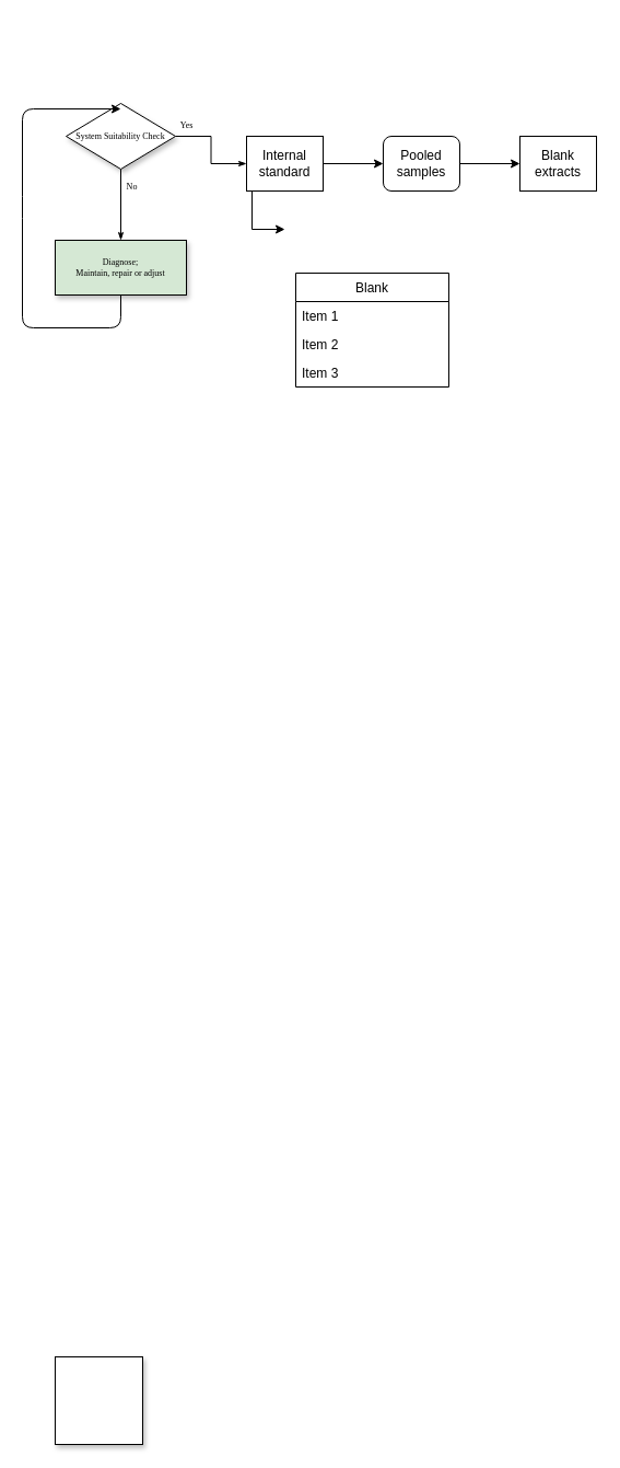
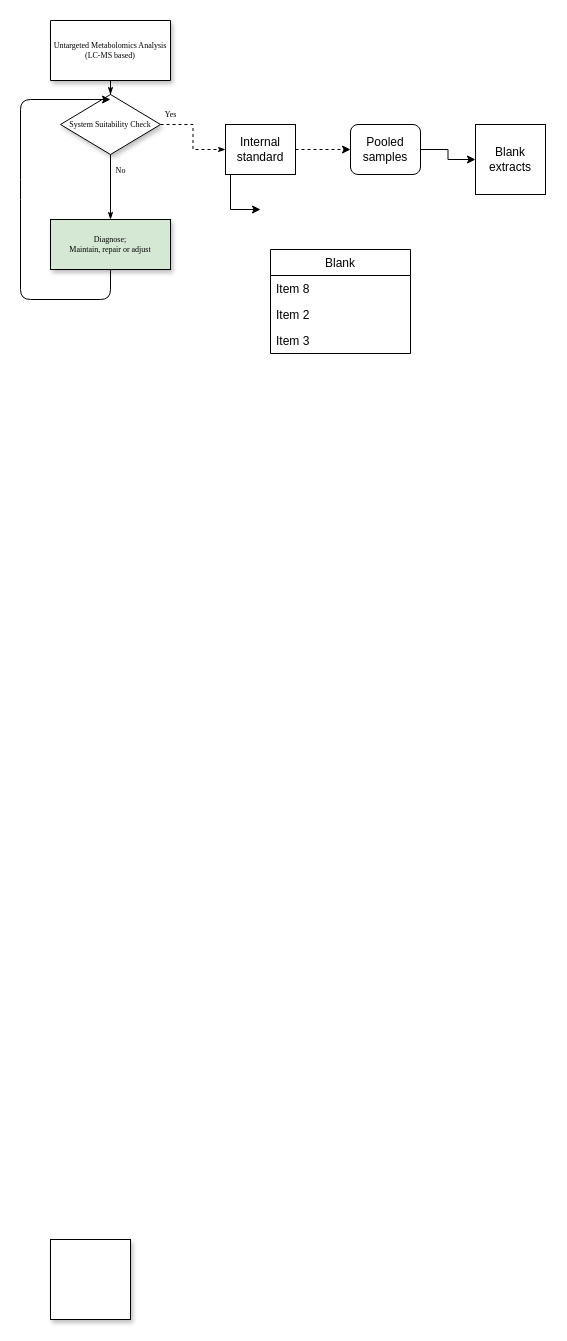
  <mxCell id="0" />
  <mxCell id="1" parent="0" />
- <mxCell id="4" value="Yes" style="edgeStyle=orthogonalEdgeStyle;rounded=0;html=1;labelBackgroundColor=none;startSize=5;endArrow=classicThin;endFill=1;endSize=5;jettySize=auto;orthogonalLoop=1;strokeColor=#000000;strokeWidth=1;fontFamily=Verdana;fontSize=8;fontColor=#000000;entryX=0;entryY=0.5;entryDx=0;entryDy=0;" parent="1" source="6" target="12" edge="1"><mxGeometry x="-0.778" y="10" relative="1" as="geometry"><mxPoint as="offset" /><mxPoint x="250" y="149" as="targetPoint" /></mxGeometry></mxCell>
+ <mxCell id="2" style="edgeStyle=orthogonalEdgeStyle;rounded=0;html=1;labelBackgroundColor=none;startSize=5;endArrow=classicThin;endFill=1;endSize=5;jettySize=auto;orthogonalLoop=1;strokeColor=#000000;strokeWidth=1;fontFamily=Verdana;fontSize=8;fontColor=#000000;" parent="1" source="3" target="6" edge="1"><mxGeometry relative="1" as="geometry" /></mxCell>
+ <mxCell id="3" value="Untargeted Metabolomics Analysis&lt;br&gt;(LC-MS based)&lt;br&gt;" style="shape=trapezoid;whiteSpace=wrap;html=1;rounded=0;shadow=1;labelBackgroundColor=none;strokeColor=#000000;strokeWidth=1;fillColor=#ffffff;fontFamily=Verdana;fontSize=8;fontColor=#000000;align=center;flipV=1;comic=0;size=0;" parent="1" vertex="1"><mxGeometry x="50" y="20" width="120" height="60" as="geometry" /></mxCell>
+ <mxCell id="4" value="Yes" style="edgeStyle=orthogonalEdgeStyle;rounded=0;html=1;labelBackgroundColor=none;startSize=5;endArrow=classicThin;endFill=1;endSize=5;jettySize=auto;orthogonalLoop=1;strokeColor=#000000;strokeWidth=1;fontFamily=Verdana;fontSize=8;fontColor=#000000;entryX=0;entryY=0.5;entryDx=0;entryDy=0;dashed=1;" parent="1" source="6" target="12" edge="1"><mxGeometry x="-0.778" y="10" relative="1" as="geometry"><mxPoint as="offset" /><mxPoint x="250" y="149" as="targetPoint" /></mxGeometry></mxCell>
  <mxCell id="5" value="No" style="edgeStyle=orthogonalEdgeStyle;rounded=0;html=1;labelBackgroundColor=none;startSize=5;endArrow=classicThin;endFill=1;endSize=5;jettySize=auto;orthogonalLoop=1;strokeColor=#000000;strokeWidth=1;fontFamily=Verdana;fontSize=8;fontColor=#000000;" parent="1" source="6" target="7" edge="1"><mxGeometry x="-0.5" y="10" relative="1" as="geometry"><mxPoint as="offset" /></mxGeometry></mxCell>
  <mxCell id="6" value="System Suitability Check&lt;br&gt;" style="rhombus;whiteSpace=wrap;html=1;rounded=0;shadow=1;labelBackgroundColor=none;strokeColor=#000000;strokeWidth=1;fillColor=#ffffff;fontFamily=Verdana;fontSize=8;fontColor=#000000;align=center;" parent="1" vertex="1"><mxGeometry x="60" y="94" width="100" height="60" as="geometry" /></mxCell>
  <mxCell id="7" value="Diagnose;&lt;br&gt;Maintain,&amp;nbsp;repair or&amp;nbsp;adjust" style="whiteSpace=wrap;html=1;rounded=0;shadow=1;labelBackgroundColor=none;strokeColor=#000000;strokeWidth=1;fillColor=#d5e8d4;fontFamily=Verdana;fontSize=8;fontColor=#000000;align=center;" parent="1" vertex="1"><mxGeometry x="50" y="219" width="120" height="50" as="geometry" /></mxCell>
  <mxCell id="8" value="" style="whiteSpace=wrap;html=1;aspect=fixed;rounded=0;shadow=1;comic=0;" parent="1" vertex="1"><mxGeometry x="50" y="1239" width="80" height="80" as="geometry" /></mxCell>
  <mxCell id="9" value="" style="endArrow=classic;html=1;exitX=0.5;exitY=1;exitDx=0;exitDy=0;" edge="1" parent="1" source="7"><mxGeometry width="50" height="50" relative="1" as="geometry"><mxPoint x="-50" y="139" as="sourcePoint" /><mxPoint x="110" y="99" as="targetPoint" /><Array as="points"><mxPoint x="110" y="299" /><mxPoint x="20" y="299" /><mxPoint x="20" y="189" /><mxPoint x="20" y="99" /></Array></mxGeometry></mxCell>
- <mxCell id="10" value="" style="edgeStyle=orthogonalEdgeStyle;rounded=0;orthogonalLoop=1;jettySize=auto;html=1;" edge="1" parent="1" source="12" target="14"><mxGeometry relative="1" as="geometry" /></mxCell>
+ <mxCell id="10" value="" style="edgeStyle=orthogonalEdgeStyle;rounded=0;orthogonalLoop=1;jettySize=auto;html=1;dashed=1;" edge="1" parent="1" source="12" target="14"><mxGeometry relative="1" as="geometry" /></mxCell>
  <mxCell id="11" value="" style="edgeStyle=orthogonalEdgeStyle;rounded=0;orthogonalLoop=1;jettySize=auto;html=1;" edge="1" parent="1" source="12"><mxGeometry relative="1" as="geometry"><mxPoint x="260" y="209" as="targetPoint" /><Array as="points"><mxPoint x="230" y="209" /></Array></mxGeometry></mxCell>
  <mxCell id="12" value="Internal standard&lt;br&gt;" style="rounded=0;whiteSpace=wrap;html=1;" vertex="1" parent="1"><mxGeometry x="225" y="124" width="70" height="50" as="geometry" /></mxCell>
  <mxCell id="13" value="" style="edgeStyle=orthogonalEdgeStyle;rounded=0;orthogonalLoop=1;jettySize=auto;html=1;" edge="1" parent="1" source="14" target="15"><mxGeometry relative="1" as="geometry" /></mxCell>
  <mxCell id="14" value="Pooled samples&lt;br&gt;" style="whiteSpace=wrap;html=1;rounded=1;" vertex="1" parent="1"><mxGeometry x="350" y="124" width="70" height="50" as="geometry" /></mxCell>
- <mxCell id="15" value="Blank extracts&lt;br&gt;" style="rounded=0;whiteSpace=wrap;html=1;" vertex="1" parent="1"><mxGeometry x="475" y="124" width="70" height="50" as="geometry" /></mxCell>
+ <mxCell id="15" value="Blank extracts&lt;br&gt;" style="rounded=0;whiteSpace=wrap;html=1;" vertex="1" parent="1"><mxGeometry x="475" y="124" width="70" height="70" as="geometry" /></mxCell>
  <mxCell id="16" value="Blank" style="swimlane;fontStyle=0;childLayout=stackLayout;horizontal=1;startSize=26;fillColor=none;horizontalStack=0;resizeParent=1;resizeParentMax=0;resizeLast=0;collapsible=1;marginBottom=0;" vertex="1" parent="1"><mxGeometry x="270" y="249" width="140" height="104" as="geometry" /></mxCell>
- <mxCell id="17" value="Item 1" style="text;strokeColor=none;fillColor=none;align=left;verticalAlign=top;spacingLeft=4;spacingRight=4;overflow=hidden;rotatable=0;points=[[0,0.5],[1,0.5]];portConstraint=eastwest;" vertex="1" parent="16"><mxGeometry y="26" width="140" height="26" as="geometry" /></mxCell>
+ <mxCell id="17" value="Item 8" style="text;strokeColor=none;fillColor=none;align=left;verticalAlign=top;spacingLeft=4;spacingRight=4;overflow=hidden;rotatable=0;points=[[0,0.5],[1,0.5]];portConstraint=eastwest;" vertex="1" parent="16"><mxGeometry y="26" width="140" height="26" as="geometry" /></mxCell>
  <mxCell id="18" value="Item 2" style="text;strokeColor=none;fillColor=none;align=left;verticalAlign=top;spacingLeft=4;spacingRight=4;overflow=hidden;rotatable=0;points=[[0,0.5],[1,0.5]];portConstraint=eastwest;" vertex="1" parent="16"><mxGeometry y="52" width="140" height="26" as="geometry" /></mxCell>
  <mxCell id="19" value="Item 3" style="text;strokeColor=none;fillColor=none;align=left;verticalAlign=top;spacingLeft=4;spacingRight=4;overflow=hidden;rotatable=0;points=[[0,0.5],[1,0.5]];portConstraint=eastwest;" vertex="1" parent="16"><mxGeometry y="78" width="140" height="26" as="geometry" /></mxCell>
